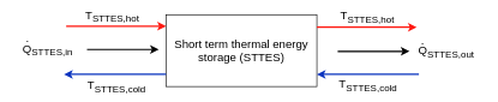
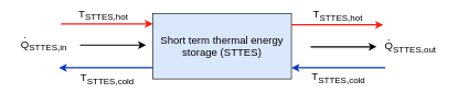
  <mxCell id="0" />
  <mxCell id="1" parent="0" />
  <mxCell id="2" value="" style="endArrow=classic;html=1;rounded=0;fontSize=16;strokeWidth=2;" parent="1" edge="1"><mxGeometry width="50" height="50" relative="1" as="geometry"><mxPoint x="469" y="71" as="sourcePoint" /><mxPoint x="569" y="71" as="targetPoint" /></mxGeometry></mxCell>
  <mxCell id="3" value="Q&lt;sub&gt;STTES,out&lt;/sub&gt;" style="text;html=1;align=center;verticalAlign=middle;resizable=0;points=[];autosize=1;strokeColor=none;fillColor=none;fontSize=16;" parent="1" vertex="1"><mxGeometry x="570" y="52" width="100" height="40" as="geometry" /></mxCell>
  <mxCell id="4" value="." style="text;html=1;align=center;verticalAlign=middle;resizable=0;points=[];autosize=1;strokeColor=none;fillColor=none;fontSize=16;" parent="1" vertex="1"><mxGeometry x="572" y="40" width="30" height="30" as="geometry" /></mxCell>
- <mxCell id="5" value="&lt;font style=&quot;font-size: 16px;&quot;&gt;Short term thermal energy storage (STTES)&lt;/font&gt;" style="rounded=0;whiteSpace=wrap;html=1;" parent="1" vertex="1"><mxGeometry x="230" y="20" width="210" height="100" as="geometry" /></mxCell>
+ <mxCell id="5" value="&lt;font style=&quot;font-size: 16px;&quot;&gt;Short term thermal energy storage (STTES)&lt;/font&gt;" style="rounded=0;whiteSpace=wrap;html=1;fillColor=#dae8fc;" parent="1" vertex="1"><mxGeometry x="230" y="20" width="210" height="100" as="geometry" /></mxCell>
  <mxCell id="6" value="" style="endArrow=classic;html=1;rounded=0;fontSize=19;entryX=-0.009;entryY=0.171;entryDx=0;entryDy=0;entryPerimeter=0;fillColor=#dae8fc;strokeColor=#0A34BF;strokeWidth=2;" parent="1" edge="1"><mxGeometry width="50" height="50" relative="1" as="geometry"><mxPoint x="582.03" y="103" as="sourcePoint" /><mxPoint x="440" y="103" as="targetPoint" /></mxGeometry></mxCell>
  <mxCell id="7" value="&lt;font style=&quot;font-size: 16px;&quot;&gt;T&lt;sub style=&quot;&quot;&gt;STTES,cold&lt;/sub&gt;&lt;/font&gt;" style="edgeLabel;html=1;align=center;verticalAlign=middle;resizable=0;points=[];fontSize=16;" parent="6" vertex="1" connectable="0"><mxGeometry x="-0.447" y="-1" relative="1" as="geometry"><mxPoint x="-33" y="15" as="offset" /></mxGeometry></mxCell>
  <mxCell id="8" value="" style="endArrow=classic;html=1;rounded=0;fontSize=19;strokeColor=#FF170F;strokeWidth=2;" parent="1" edge="1"><mxGeometry width="50" height="50" relative="1" as="geometry"><mxPoint x="440" y="37.41" as="sourcePoint" /><mxPoint x="579" y="37.41" as="targetPoint" /></mxGeometry></mxCell>
  <mxCell id="9" value="&lt;font style=&quot;font-size: 16px;&quot;&gt;T&lt;sub style=&quot;&quot;&gt;STTES,hot&lt;/sub&gt;&lt;/font&gt;" style="edgeLabel;html=1;align=center;verticalAlign=middle;resizable=0;points=[];fontSize=16;" parent="8" vertex="1" connectable="0"><mxGeometry x="-0.447" y="-1" relative="1" as="geometry"><mxPoint x="31" y="-16" as="offset" /></mxGeometry></mxCell>
  <mxCell id="10" value="" style="endArrow=classic;html=1;rounded=0;fontSize=16;strokeWidth=2;" parent="1" edge="1"><mxGeometry width="50" height="50" relative="1" as="geometry"><mxPoint x="120" y="68.41" as="sourcePoint" /><mxPoint x="220" y="68.41" as="targetPoint" /></mxGeometry></mxCell>
  <mxCell id="11" value="Q&lt;sub&gt;STTES,in&lt;/sub&gt;" style="text;html=1;align=center;verticalAlign=middle;resizable=0;points=[];autosize=1;strokeColor=none;fillColor=none;fontSize=16;" parent="1" vertex="1"><mxGeometry x="20" y="49.41" width="90" height="40" as="geometry" /></mxCell>
  <mxCell id="12" value="" style="endArrow=classic;html=1;rounded=0;fontSize=19;entryX=-0.009;entryY=0.171;entryDx=0;entryDy=0;entryPerimeter=0;fillColor=#dae8fc;strokeColor=#0A34BF;strokeWidth=2;" parent="1" edge="1"><mxGeometry width="50" height="50" relative="1" as="geometry"><mxPoint x="230" y="103" as="sourcePoint" /><mxPoint x="87.97" y="103" as="targetPoint" /></mxGeometry></mxCell>
  <mxCell id="13" value="&lt;font style=&quot;font-size: 16px;&quot;&gt;T&lt;sub style=&quot;&quot;&gt;STTES,cold&lt;/sub&gt;&lt;/font&gt;" style="edgeLabel;html=1;align=center;verticalAlign=middle;resizable=0;points=[];fontSize=16;" parent="12" vertex="1" connectable="0"><mxGeometry x="-0.447" y="-1" relative="1" as="geometry"><mxPoint x="-31" y="17" as="offset" /></mxGeometry></mxCell>
  <mxCell id="14" value="" style="endArrow=classic;html=1;rounded=0;fontSize=19;strokeColor=#FF170F;strokeWidth=2;" parent="1" edge="1"><mxGeometry width="50" height="50" relative="1" as="geometry"><mxPoint x="91" y="36" as="sourcePoint" /><mxPoint x="230" y="36" as="targetPoint" /></mxGeometry></mxCell>
  <mxCell id="15" value="&lt;font style=&quot;font-size: 16px;&quot;&gt;T&lt;sub style=&quot;&quot;&gt;STTES,hot&lt;/sub&gt;&lt;/font&gt;" style="edgeLabel;html=1;align=center;verticalAlign=middle;resizable=0;points=[];fontSize=16;" parent="14" vertex="1" connectable="0"><mxGeometry x="-0.447" y="-1" relative="1" as="geometry"><mxPoint x="25" y="-16" as="offset" /></mxGeometry></mxCell>
  <mxCell id="16" value="." style="text;html=1;align=center;verticalAlign=middle;resizable=0;points=[];autosize=1;strokeColor=none;fillColor=none;fontSize=16;" parent="1" vertex="1"><mxGeometry x="22" y="37.41" width="30" height="30" as="geometry" /></mxCell>
